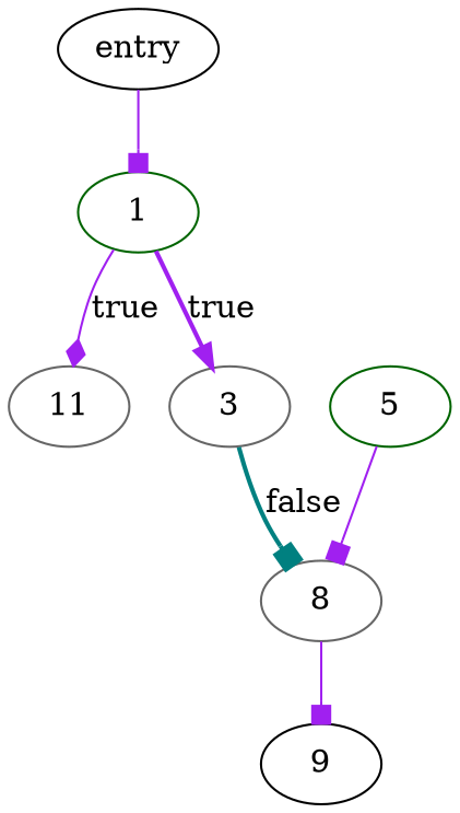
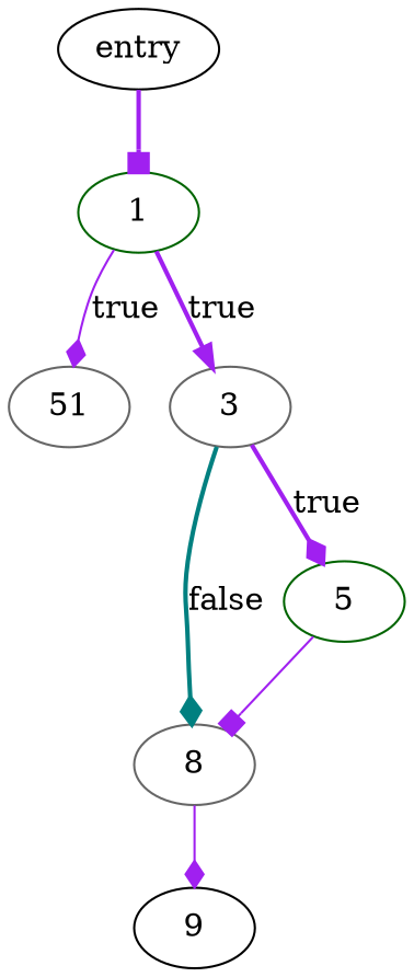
  digraph {
    node [color=gray40]
    edge [arrowhead=box color=purple style=bold]
    n1 [color=black label=entry]
    1 [color=darkgreen]
-   11
+   11 [label=51]
    3
    8
    5 [color=darkgreen]
    9 [color=black]
-   n1 -> 1 [style=solid]
+   n1 -> 1
    1 -> 11 [arrowhead=diamond label=true style=solid]
    1 -> 3 [arrowhead=normal label=true]
-   3 -> 8 [color=teal label=false]
-   8 -> 9 [style=solid]
+   3 -> 8 [arrowhead=diamond color=teal label=false]
+   3 -> 5 [arrowhead=diamond label=true]
+   8 -> 9 [arrowhead=diamond style=solid]
    5 -> 8 [style=solid]
  }
